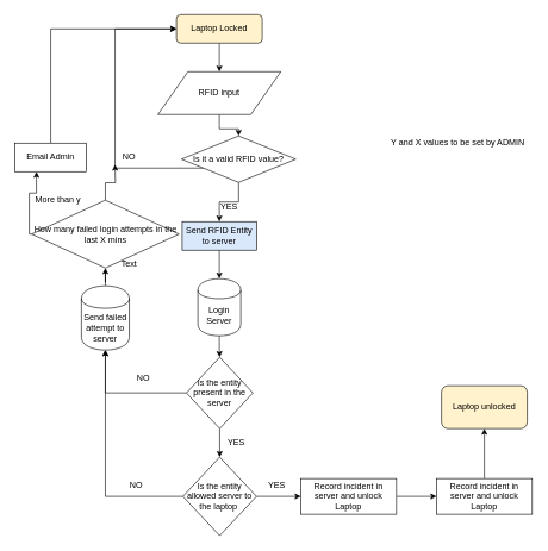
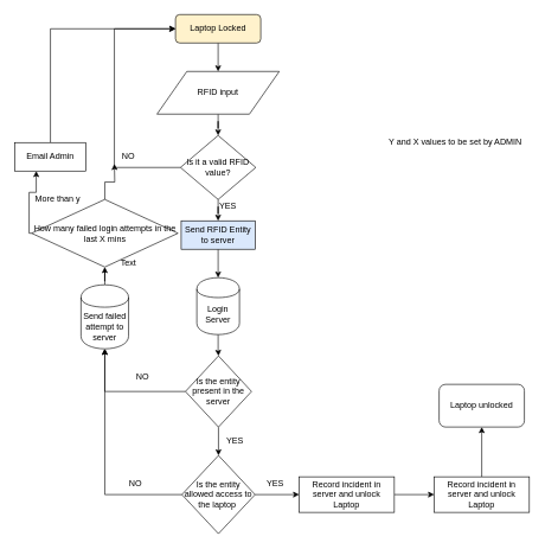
  <mxCell id="0" />
  <mxCell id="1" parent="0" />
  <mxCell id="2" value="" style="edgeStyle=orthogonalEdgeStyle;rounded=0;orthogonalLoop=1;jettySize=auto;html=1;" edge="1" parent="1" source="3" target="5"><mxGeometry relative="1" as="geometry" /></mxCell>
  <mxCell id="3" value="Laptop Locked" style="rounded=1;whiteSpace=wrap;html=1;fontSize=12;glass=0;strokeWidth=1;shadow=0;fillColor=#fff2cc;" parent="1" vertex="1"><mxGeometry x="246" y="20" width="120" height="40" as="geometry" /></mxCell>
  <mxCell id="4" value="" style="edgeStyle=orthogonalEdgeStyle;rounded=0;orthogonalLoop=1;jettySize=auto;html=1;" edge="1" parent="1" source="5" target="8"><mxGeometry relative="1" as="geometry" /></mxCell>
  <mxCell id="5" value="RFID input" style="shape=parallelogram;perimeter=parallelogramPerimeter;whiteSpace=wrap;html=1;direction=west;size=0.244;" vertex="1" parent="1"><mxGeometry x="220" y="100" width="172" height="60" as="geometry" /></mxCell>
  <mxCell id="6" style="edgeStyle=orthogonalEdgeStyle;rounded=0;orthogonalLoop=1;jettySize=auto;html=1;entryX=0.5;entryY=0;entryDx=0;entryDy=0;" edge="1" parent="1" source="8" target="12"><mxGeometry relative="1" as="geometry"><mxPoint x="313" y="310" as="targetPoint" /></mxGeometry></mxCell>
  <mxCell id="7" style="edgeStyle=orthogonalEdgeStyle;rounded=0;orthogonalLoop=1;jettySize=auto;html=1;entryX=0;entryY=0.5;entryDx=0;entryDy=0;" edge="1" parent="1" source="8" target="3"><mxGeometry relative="1" as="geometry"><mxPoint x="160" y="30" as="targetPoint" /><Array as="points"><mxPoint x="160" y="235" /><mxPoint x="160" y="40" /></Array></mxGeometry></mxCell>
- <mxCell id="8" value="Is it a valid RFID value?" style="rhombus;whiteSpace=wrap;html=1;" vertex="1" parent="1"><mxGeometry x="253" y="190" width="160" height="65" as="geometry" /></mxCell>
+ <mxCell id="8" value="Is it a valid RFID value?" style="rhombus;whiteSpace=wrap;html=1;" vertex="1" parent="1"><mxGeometry x="253" y="190" width="106" height="90" as="geometry" /></mxCell>
  <mxCell id="9" value="NO" style="text;html=1;strokeColor=none;fillColor=none;align=center;verticalAlign=middle;whiteSpace=wrap;rounded=0;" vertex="1" parent="1"><mxGeometry x="160" y="210" width="40" height="20" as="geometry" /></mxCell>
  <mxCell id="10" value="YES" style="text;html=1;strokeColor=none;fillColor=none;align=center;verticalAlign=middle;whiteSpace=wrap;rounded=0;" vertex="1" parent="1"><mxGeometry x="300" y="280" width="40" height="20" as="geometry" /></mxCell>
  <mxCell id="11" value="" style="edgeStyle=orthogonalEdgeStyle;rounded=0;orthogonalLoop=1;jettySize=auto;html=1;" edge="1" parent="1" source="12" target="14"><mxGeometry relative="1" as="geometry" /></mxCell>
  <mxCell id="12" value="Send RFID Entity to server" style="rounded=0;whiteSpace=wrap;html=1;fillColor=#dae8fc;" vertex="1" parent="1"><mxGeometry x="254" y="310" width="104" height="40" as="geometry" /></mxCell>
  <mxCell id="13" value="" style="edgeStyle=orthogonalEdgeStyle;rounded=0;orthogonalLoop=1;jettySize=auto;html=1;" edge="1" parent="1" source="14" target="17"><mxGeometry relative="1" as="geometry" /></mxCell>
  <mxCell id="14" value="Login Server" style="shape=cylinder;whiteSpace=wrap;html=1;boundedLbl=1;backgroundOutline=1;" vertex="1" parent="1"><mxGeometry x="276" y="390" width="60" height="80" as="geometry" /></mxCell>
  <mxCell id="15" value="" style="edgeStyle=orthogonalEdgeStyle;rounded=0;orthogonalLoop=1;jettySize=auto;html=1;" edge="1" parent="1" source="17" target="20"><mxGeometry relative="1" as="geometry" /></mxCell>
  <mxCell id="16" style="edgeStyle=orthogonalEdgeStyle;rounded=0;orthogonalLoop=1;jettySize=auto;html=1;entryX=0.5;entryY=1;entryDx=0;entryDy=0;" edge="1" parent="1" source="17" target="37"><mxGeometry relative="1" as="geometry" /></mxCell>
  <mxCell id="17" value="Is the entity present in the server" style="rhombus;whiteSpace=wrap;html=1;" vertex="1" parent="1"><mxGeometry x="260" y="500" width="93" height="100" as="geometry" /></mxCell>
  <mxCell id="18" value="" style="edgeStyle=orthogonalEdgeStyle;rounded=0;orthogonalLoop=1;jettySize=auto;html=1;" edge="1" parent="1" source="20" target="31"><mxGeometry relative="1" as="geometry" /></mxCell>
  <mxCell id="19" style="edgeStyle=orthogonalEdgeStyle;rounded=0;orthogonalLoop=1;jettySize=auto;html=1;" edge="1" parent="1" source="20" target="37"><mxGeometry relative="1" as="geometry" /></mxCell>
- <mxCell id="20" value="Is the entity allowed server to the laptop&amp;nbsp;" style="rhombus;whiteSpace=wrap;html=1;" vertex="1" parent="1"><mxGeometry x="255" y="640" width="103" height="110" as="geometry" /></mxCell>
+ <mxCell id="20" value="Is the entity allowed access to the laptop&amp;nbsp;" style="rhombus;whiteSpace=wrap;html=1;" vertex="1" parent="1"><mxGeometry x="255" y="640" width="103" height="110" as="geometry" /></mxCell>
  <mxCell id="21" value="NO" style="text;html=1;strokeColor=none;fillColor=none;align=center;verticalAlign=middle;whiteSpace=wrap;rounded=0;" vertex="1" parent="1"><mxGeometry x="180" y="520" width="40" height="20" as="geometry" /></mxCell>
  <mxCell id="22" value="YES" style="text;html=1;strokeColor=none;fillColor=none;align=center;verticalAlign=middle;whiteSpace=wrap;rounded=0;" vertex="1" parent="1"><mxGeometry x="310" y="610" width="40" height="20" as="geometry" /></mxCell>
  <mxCell id="23" style="edgeStyle=orthogonalEdgeStyle;rounded=0;orthogonalLoop=1;jettySize=auto;html=1;" edge="1" parent="1" source="25"><mxGeometry relative="1" as="geometry"><mxPoint x="160" y="230" as="targetPoint" /></mxGeometry></mxCell>
  <mxCell id="24" style="edgeStyle=orthogonalEdgeStyle;rounded=0;orthogonalLoop=1;jettySize=auto;html=1;" edge="1" parent="1" source="25"><mxGeometry relative="1" as="geometry"><mxPoint x="50" y="240" as="targetPoint" /><Array as="points"><mxPoint x="40" y="270" /><mxPoint x="50" y="270" /></Array></mxGeometry></mxCell>
  <mxCell id="25" value="How many failed login attempts in the last X mins" style="rhombus;whiteSpace=wrap;html=1;" vertex="1" parent="1"><mxGeometry x="43.5" y="280" width="206" height="95" as="geometry" /></mxCell>
  <mxCell id="26" value="More than y" style="text;html=1;align=center;verticalAlign=middle;resizable=0;points=[];autosize=1;" vertex="1" parent="25"><mxGeometry x="-3.5" y="-10" width="80" height="20" as="geometry" /></mxCell>
  <mxCell id="27" style="edgeStyle=orthogonalEdgeStyle;rounded=0;orthogonalLoop=1;jettySize=auto;html=1;" edge="1" parent="1" source="28" target="3"><mxGeometry relative="1" as="geometry"><mxPoint x="160" y="40" as="targetPoint" /><Array as="points"><mxPoint x="70" y="40" /></Array></mxGeometry></mxCell>
  <mxCell id="28" value="Email Admin" style="rounded=0;whiteSpace=wrap;html=1;" vertex="1" parent="1"><mxGeometry x="20" y="200" width="100" height="40" as="geometry" /></mxCell>
  <mxCell id="29" value="NO" style="text;html=1;strokeColor=none;fillColor=none;align=center;verticalAlign=middle;whiteSpace=wrap;rounded=0;" vertex="1" parent="1"><mxGeometry x="170" y="670" width="40" height="20" as="geometry" /></mxCell>
  <mxCell id="30" value="" style="edgeStyle=orthogonalEdgeStyle;rounded=0;orthogonalLoop=1;jettySize=auto;html=1;" edge="1" parent="1" source="31" target="33"><mxGeometry relative="1" as="geometry" /></mxCell>
  <mxCell id="31" value="Record incident in server and unlock Laptop" style="rounded=0;whiteSpace=wrap;html=1;" vertex="1" parent="1"><mxGeometry x="420" y="670" width="134" height="50" as="geometry" /></mxCell>
  <mxCell id="32" value="" style="edgeStyle=orthogonalEdgeStyle;rounded=0;orthogonalLoop=1;jettySize=auto;html=1;" edge="1" parent="1" source="33" target="34"><mxGeometry relative="1" as="geometry" /></mxCell>
  <mxCell id="33" value="Record incident in server and unlock Laptop" style="rounded=0;whiteSpace=wrap;html=1;" vertex="1" parent="1"><mxGeometry x="610" y="670" width="134" height="50" as="geometry" /></mxCell>
- <mxCell id="34" value="Laptop unlocked" style="rounded=1;whiteSpace=wrap;html=1;fillColor=#fff2cc;" vertex="1" parent="1"><mxGeometry x="617" y="540" width="120" height="60" as="geometry" /></mxCell>
+ <mxCell id="34" value="Laptop unlocked" style="rounded=1;whiteSpace=wrap;html=1;" vertex="1" parent="1"><mxGeometry x="617" y="540" width="120" height="60" as="geometry" /></mxCell>
  <mxCell id="35" value="YES" style="text;html=1;align=center;verticalAlign=middle;resizable=0;points=[];autosize=1;" vertex="1" parent="1"><mxGeometry x="366" y="670" width="40" height="20" as="geometry" /></mxCell>
  <mxCell id="36" value="" style="edgeStyle=orthogonalEdgeStyle;rounded=0;orthogonalLoop=1;jettySize=auto;html=1;" edge="1" parent="1" source="37" target="25"><mxGeometry relative="1" as="geometry" /></mxCell>
  <mxCell id="37" value="Send failed attempt to server" style="shape=cylinder;whiteSpace=wrap;html=1;boundedLbl=1;backgroundOutline=1;" vertex="1" parent="1"><mxGeometry x="113" y="400" width="67" height="90" as="geometry" /></mxCell>
  <mxCell id="38" value="Text" style="text;html=1;strokeColor=none;fillColor=none;align=center;verticalAlign=middle;whiteSpace=wrap;rounded=0;" vertex="1" parent="1"><mxGeometry x="160" y="360" width="40" height="20" as="geometry" /></mxCell>
  <mxCell id="39" value="Y and X values to be set by ADMIN" style="text;html=1;strokeColor=none;fillColor=none;align=center;verticalAlign=middle;whiteSpace=wrap;rounded=0;" vertex="1" parent="1"><mxGeometry x="540" y="120" width="200" height="160" as="geometry" /></mxCell>
